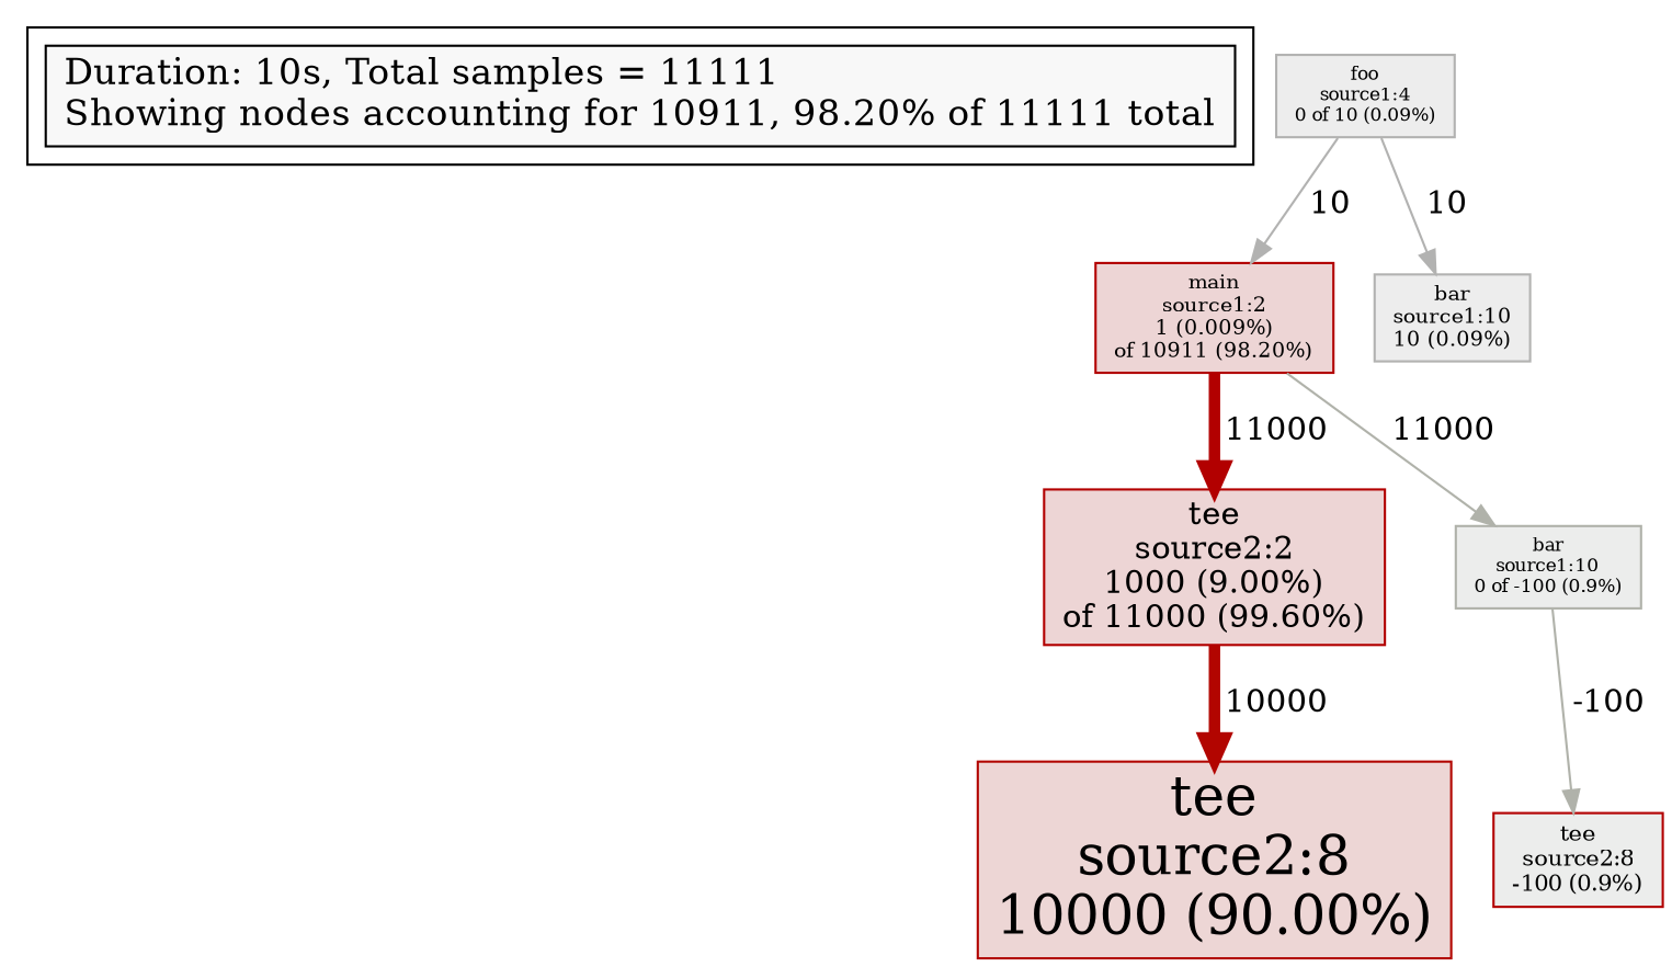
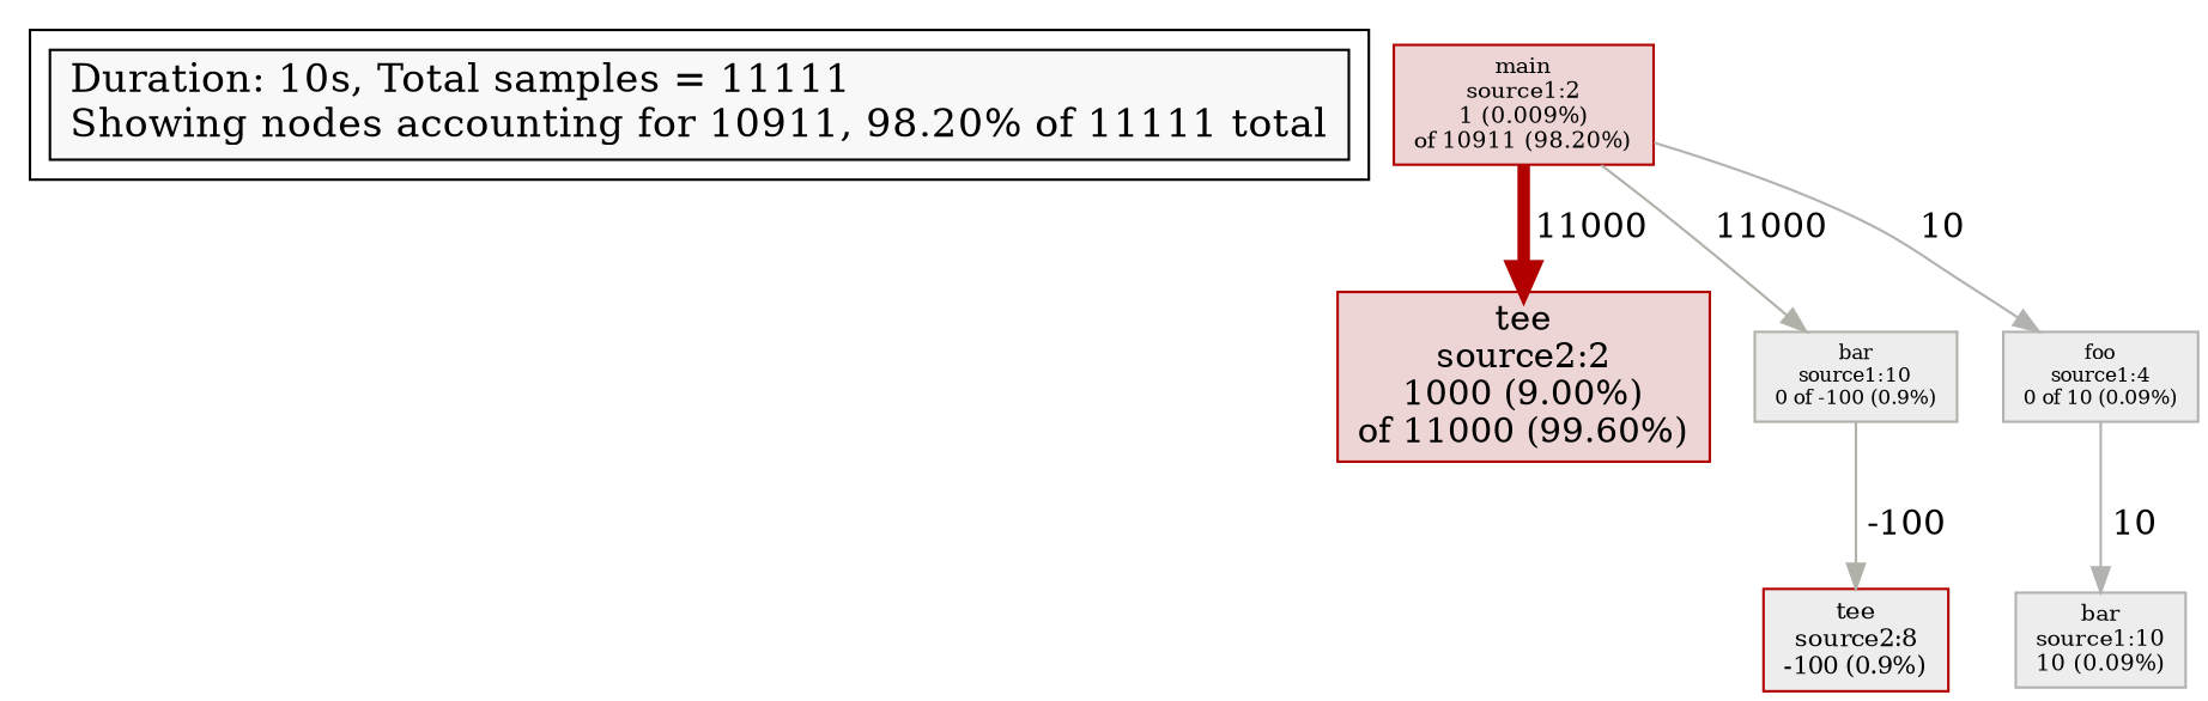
  digraph {
    node [fillcolor="#edd5d5" fontsize=9 shape=box style=filled color="#b20000"]
    edge [color="#b0b2aa"]
    n1 [fillcolor="#f8f8f8" fontsize=16 label="Duration: 10s, Total samples = 11111 \lShowing nodes accounting for 10911, 98.20% of 11111 total\l" color=""]
-   n2 [color="#b20500" fillcolor="#edd6d5" fontsize=24 label="tee\nsource2:8\n10000 (90.00%)"]
    n3 [label="main\nsource1:2\n1 (0.009%)\nof 10911 (98.20%)"]
    n4 [fontsize=14 label="tee\nsource2:2\n1000 (9.00%)\nof 11000 (99.60%)"]
    n5 [color="#b0b2aa" fillcolor="#ecedec" fontsize=8 label="bar\nsource1:10\n0 of -100 (0.9%)"]
    n6 [color="#b2b2b1" fillcolor="#ededed" fontsize=8 label="foo\nsource1:4\n0 of 10 (0.09%)"]
    n7 [fillcolor="#ecedec" fontsize=10 label="tee\nsource2:8\n-100 (0.9%)"]
    n8 [color="#b2b2b1" fillcolor="#ededed" label="bar\nsource1:10\n10 (0.09%)"]
    subgraph cluster_1 {
      n1
    }
    n3 -> n4 [color="#b20000" label=" 11000" penwidth=5 weight=100]
    n3 -> n5 [label=" 11000"]
-   n6 -> n3 [color="#b2b2b1" label=" 10"]
-   n4 -> n2 [color="#b20500" label=" 10000" penwidth=5 weight=91]
+   n3 -> n6 [color="#b2b2b1" label=" 10"]
    n5 -> n7 [label=" -100"]
    n6 -> n8 [color="#b2b2b1" label=" 10"]
  }
